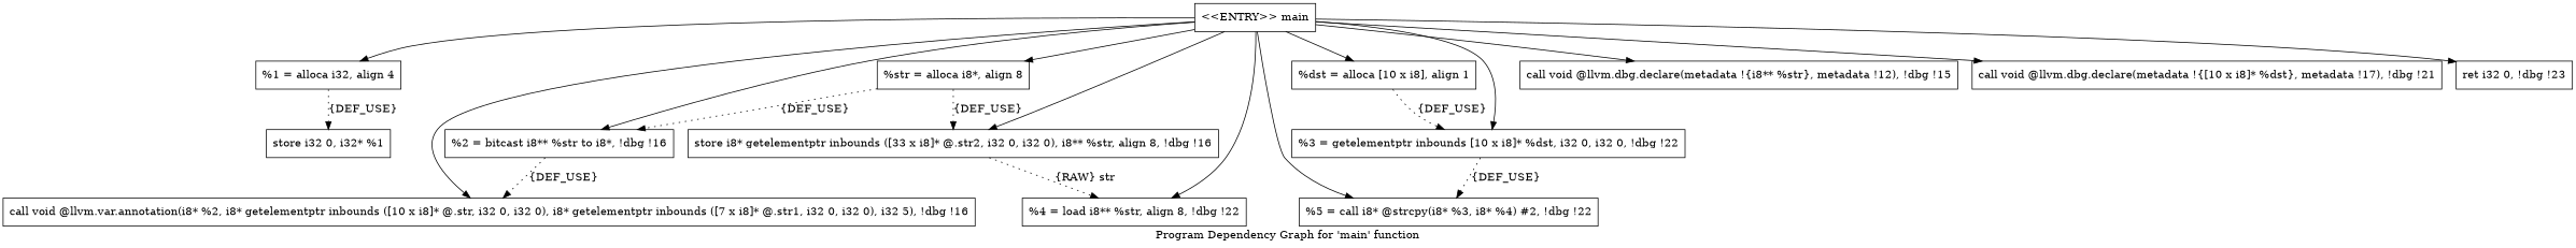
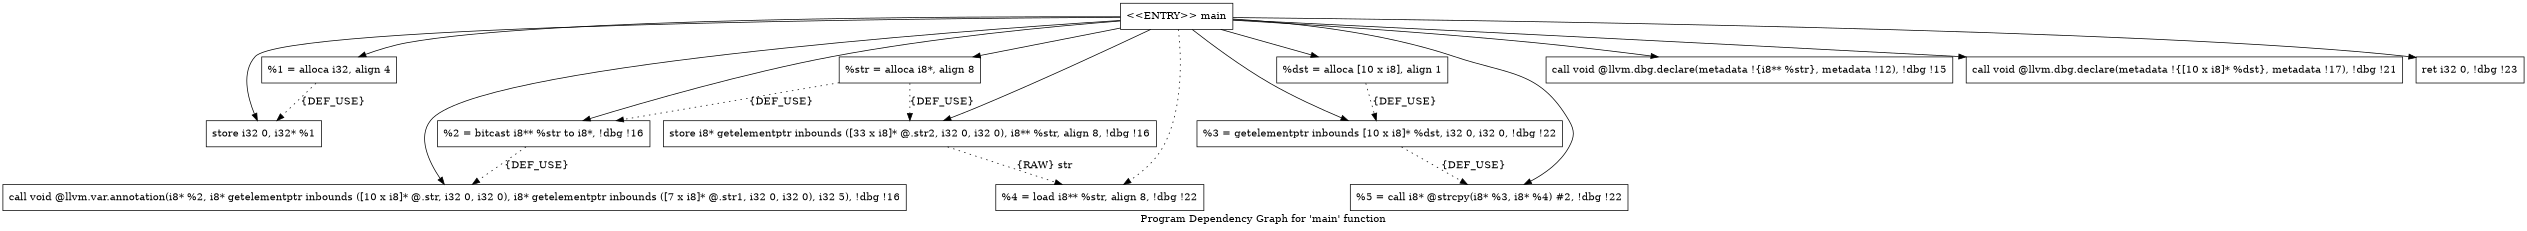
  digraph {
    label="Program Dependency Graph for 'main' function"
    node [shape=record]
    n1 [label="{  %1 = alloca i32, align 4}"]
    n2 [label="{  store i32 0, i32* %1}"]
    n3 [label="{  %str = alloca i8*, align 8}"]
    n4 [label="{  %2 = bitcast i8** %str to i8*, !dbg !16}"]
    n5 [label="{  store i8* getelementptr inbounds ([33 x i8]* @.str2, i32 0, i32 0), i8** %str, align 8, !dbg !16}"]
    n6 [label="{  call void @llvm.var.annotation(i8* %2, i8* getelementptr inbounds ([10 x i8]* @.str, i32 0, i32 0), i8* getelementptr inbounds ([7 x i8]* @.str1, i32 0, i32 0), i32 5), !dbg !16}"]
    n7 [label="{  %4 = load i8** %str, align 8, !dbg !22}"]
    n8 [label="{  %5 = call i8* @strcpy(i8* %3, i8* %4) #2, !dbg !22}"]
    n9 [label="{  %dst = alloca [10 x i8], align 1}"]
    n10 [label="{  %3 = getelementptr inbounds [10 x i8]* %dst, i32 0, i32 0, !dbg !22}"]
    n11 [label="{\<\<ENTRY\>\> main}"]
    n12 [label="{  call void @llvm.dbg.declare(metadata !\{i8** %str\}, metadata !12), !dbg !15}"]
    n13 [label="{  call void @llvm.dbg.declare(metadata !\{[10 x i8]* %dst\}, metadata !17), !dbg !21}"]
    n14 [label="{  ret i32 0, !dbg !23}"]
    n1 -> n2 [label="{DEF_USE}" style=dotted]
    n3 -> n4 [label="{DEF_USE}" style=dotted]
    n3 -> n5 [label="{DEF_USE}" style=dotted]
    n4 -> n6 [label="{DEF_USE}" style=dotted]
    n5 -> n7 [label="{RAW} str" style=dotted]
    n9 -> n10 [label="{DEF_USE}" style=dotted]
    n10 -> n8 [label="{DEF_USE}" style=dotted]
    n11 -> n1
+   n11 -> n2
    n11 -> n3
    n11 -> n4
    n11 -> n5
    n11 -> n6
-   n11 -> n7
+   n11 -> n7 [style=dotted]
    n11 -> n8
    n11 -> n9
    n11 -> n10
    n11 -> n12
    n11 -> n13
    n11 -> n14
  }
